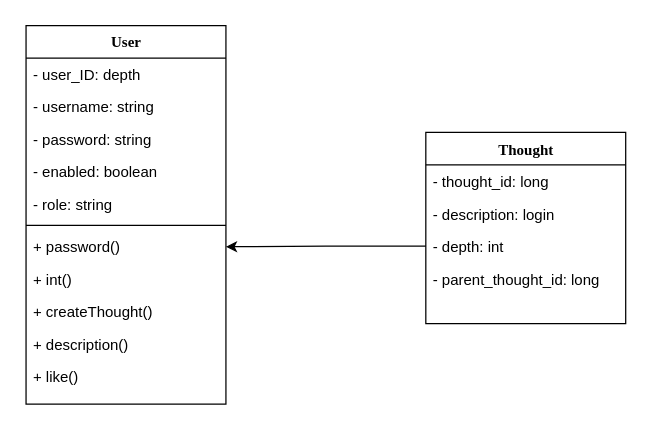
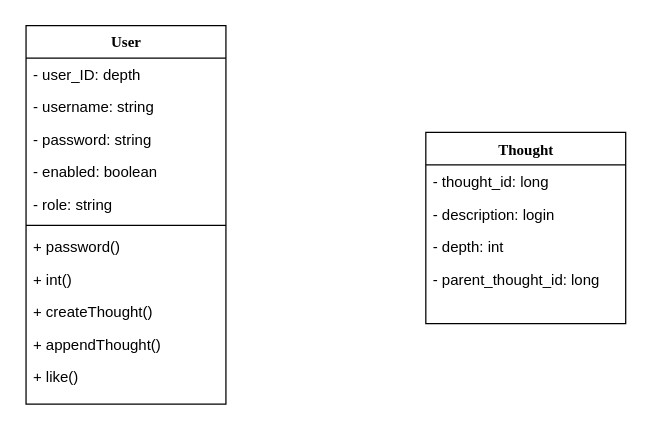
  <mxCell id="0" />
  <mxCell id="1" parent="0" />
  <mxCell id="2" value="Thought" style="swimlane;html=1;fontStyle=1;align=center;verticalAlign=top;childLayout=stackLayout;horizontal=1;startSize=26;horizontalStack=0;resizeParent=1;resizeLast=0;collapsible=1;marginBottom=0;swimlaneFillColor=#ffffff;rounded=0;shadow=0;comic=0;labelBackgroundColor=none;strokeColor=#000000;strokeWidth=1;fillColor=none;fontFamily=Verdana;fontSize=12;fontColor=#000000;" parent="1" vertex="1"><mxGeometry x="340" y="105.5" width="160" height="153" as="geometry"><mxRectangle x="90" y="83" width="50" height="26" as="alternateBounds" /></mxGeometry></mxCell>
  <mxCell id="3" value="- thought_id: long" style="text;html=1;strokeColor=none;fillColor=none;align=left;verticalAlign=top;spacingLeft=4;spacingRight=4;whiteSpace=wrap;overflow=hidden;rotatable=0;points=[[0,0.5],[1,0.5]];portConstraint=eastwest;" parent="2" vertex="1"><mxGeometry y="26" width="160" height="26" as="geometry" /></mxCell>
  <mxCell id="4" value="- description: login" style="text;html=1;strokeColor=none;fillColor=none;align=left;verticalAlign=top;spacingLeft=4;spacingRight=4;whiteSpace=wrap;overflow=hidden;rotatable=0;points=[[0,0.5],[1,0.5]];portConstraint=eastwest;" parent="2" vertex="1"><mxGeometry y="52" width="160" height="26" as="geometry" /></mxCell>
  <mxCell id="5" value="- depth: int" style="text;html=1;strokeColor=none;fillColor=none;align=left;verticalAlign=top;spacingLeft=4;spacingRight=4;whiteSpace=wrap;overflow=hidden;rotatable=0;points=[[0,0.5],[1,0.5]];portConstraint=eastwest;" parent="2" vertex="1"><mxGeometry y="78" width="160" height="26" as="geometry" /></mxCell>
  <mxCell id="6" value="- parent_thought_id: long" style="text;html=1;strokeColor=none;fillColor=none;align=left;verticalAlign=top;spacingLeft=4;spacingRight=4;whiteSpace=wrap;overflow=hidden;rotatable=0;points=[[0,0.5],[1,0.5]];portConstraint=eastwest;" parent="2" vertex="1"><mxGeometry y="104" width="160" height="26" as="geometry" /></mxCell>
  <mxCell id="7" value="User" style="swimlane;html=1;fontStyle=1;align=center;verticalAlign=top;childLayout=stackLayout;horizontal=1;startSize=26;horizontalStack=0;resizeParent=1;resizeLast=0;collapsible=1;marginBottom=0;swimlaneFillColor=#ffffff;rounded=0;shadow=0;comic=0;labelBackgroundColor=none;strokeColor=#000000;strokeWidth=1;fillColor=none;fontFamily=Verdana;fontSize=12;fontColor=#000000;" parent="1" vertex="1"><mxGeometry x="20" y="20" width="160" height="303" as="geometry" /></mxCell>
  <mxCell id="8" value="- user_ID: depth" style="text;html=1;strokeColor=none;fillColor=none;align=left;verticalAlign=top;spacingLeft=4;spacingRight=4;whiteSpace=wrap;overflow=hidden;rotatable=0;points=[[0,0.5],[1,0.5]];portConstraint=eastwest;" parent="7" vertex="1"><mxGeometry y="26" width="160" height="26" as="geometry" /></mxCell>
  <mxCell id="9" value="- username: string" style="text;html=1;strokeColor=none;fillColor=none;align=left;verticalAlign=top;spacingLeft=4;spacingRight=4;whiteSpace=wrap;overflow=hidden;rotatable=0;points=[[0,0.5],[1,0.5]];portConstraint=eastwest;" parent="7" vertex="1"><mxGeometry y="52" width="160" height="26" as="geometry" /></mxCell>
  <mxCell id="10" value="- password: string" style="text;html=1;strokeColor=none;fillColor=none;align=left;verticalAlign=top;spacingLeft=4;spacingRight=4;whiteSpace=wrap;overflow=hidden;rotatable=0;points=[[0,0.5],[1,0.5]];portConstraint=eastwest;" parent="7" vertex="1"><mxGeometry y="78" width="160" height="26" as="geometry" /></mxCell>
  <mxCell id="11" value="- enabled: boolean" style="text;html=1;strokeColor=none;fillColor=none;align=left;verticalAlign=top;spacingLeft=4;spacingRight=4;whiteSpace=wrap;overflow=hidden;rotatable=0;points=[[0,0.5],[1,0.5]];portConstraint=eastwest;" parent="7" vertex="1"><mxGeometry y="104" width="160" height="26" as="geometry" /></mxCell>
  <mxCell id="12" value="- role: string" style="text;html=1;strokeColor=none;fillColor=none;align=left;verticalAlign=top;spacingLeft=4;spacingRight=4;whiteSpace=wrap;overflow=hidden;rotatable=0;points=[[0,0.5],[1,0.5]];portConstraint=eastwest;" parent="7" vertex="1"><mxGeometry y="130" width="160" height="26" as="geometry" /></mxCell>
  <mxCell id="13" value="" style="line;html=1;strokeWidth=1;fillColor=none;align=left;verticalAlign=middle;spacingTop=-1;spacingLeft=3;spacingRight=3;rotatable=0;labelPosition=right;points=[];portConstraint=eastwest;" parent="7" vertex="1"><mxGeometry y="156" width="160" height="8" as="geometry" /></mxCell>
  <mxCell id="14" value="+ password()" style="text;html=1;strokeColor=none;fillColor=none;align=left;verticalAlign=top;spacingLeft=4;spacingRight=4;whiteSpace=wrap;overflow=hidden;rotatable=0;points=[[0,0.5],[1,0.5]];portConstraint=eastwest;" parent="7" vertex="1"><mxGeometry y="164" width="160" height="26" as="geometry" /></mxCell>
  <mxCell id="15" value="+ int()" style="text;html=1;strokeColor=none;fillColor=none;align=left;verticalAlign=top;spacingLeft=4;spacingRight=4;whiteSpace=wrap;overflow=hidden;rotatable=0;points=[[0,0.5],[1,0.5]];portConstraint=eastwest;" parent="7" vertex="1"><mxGeometry y="190" width="160" height="26" as="geometry" /></mxCell>
  <mxCell id="16" value="+ createThought()" style="text;html=1;strokeColor=none;fillColor=none;align=left;verticalAlign=top;spacingLeft=4;spacingRight=4;whiteSpace=wrap;overflow=hidden;rotatable=0;points=[[0,0.5],[1,0.5]];portConstraint=eastwest;" parent="7" vertex="1"><mxGeometry y="216" width="160" height="26" as="geometry" /></mxCell>
- <mxCell id="17" value="+ description()" style="text;html=1;strokeColor=none;fillColor=none;align=left;verticalAlign=top;spacingLeft=4;spacingRight=4;whiteSpace=wrap;overflow=hidden;rotatable=0;points=[[0,0.5],[1,0.5]];portConstraint=eastwest;" parent="7" vertex="1"><mxGeometry y="242" width="160" height="26" as="geometry" /></mxCell>
+ <mxCell id="17" value="+ appendThought()" style="text;html=1;strokeColor=none;fillColor=none;align=left;verticalAlign=top;spacingLeft=4;spacingRight=4;whiteSpace=wrap;overflow=hidden;rotatable=0;points=[[0,0.5],[1,0.5]];portConstraint=eastwest;" parent="7" vertex="1"><mxGeometry y="242" width="160" height="26" as="geometry" /></mxCell>
  <mxCell id="18" value="+ like()" style="text;html=1;strokeColor=none;fillColor=none;align=left;verticalAlign=top;spacingLeft=4;spacingRight=4;whiteSpace=wrap;overflow=hidden;rotatable=0;points=[[0,0.5],[1,0.5]];portConstraint=eastwest;" parent="7" vertex="1"><mxGeometry y="268" width="160" height="26" as="geometry" /></mxCell>
- <mxCell id="19" style="edgeStyle=orthogonalEdgeStyle;rounded=0;orthogonalLoop=1;jettySize=auto;html=1;entryX=1;entryY=0.5;entryDx=0;entryDy=0;" edge="1" parent="1" source="5" target="14"><mxGeometry relative="1" as="geometry" /></mxCell>
